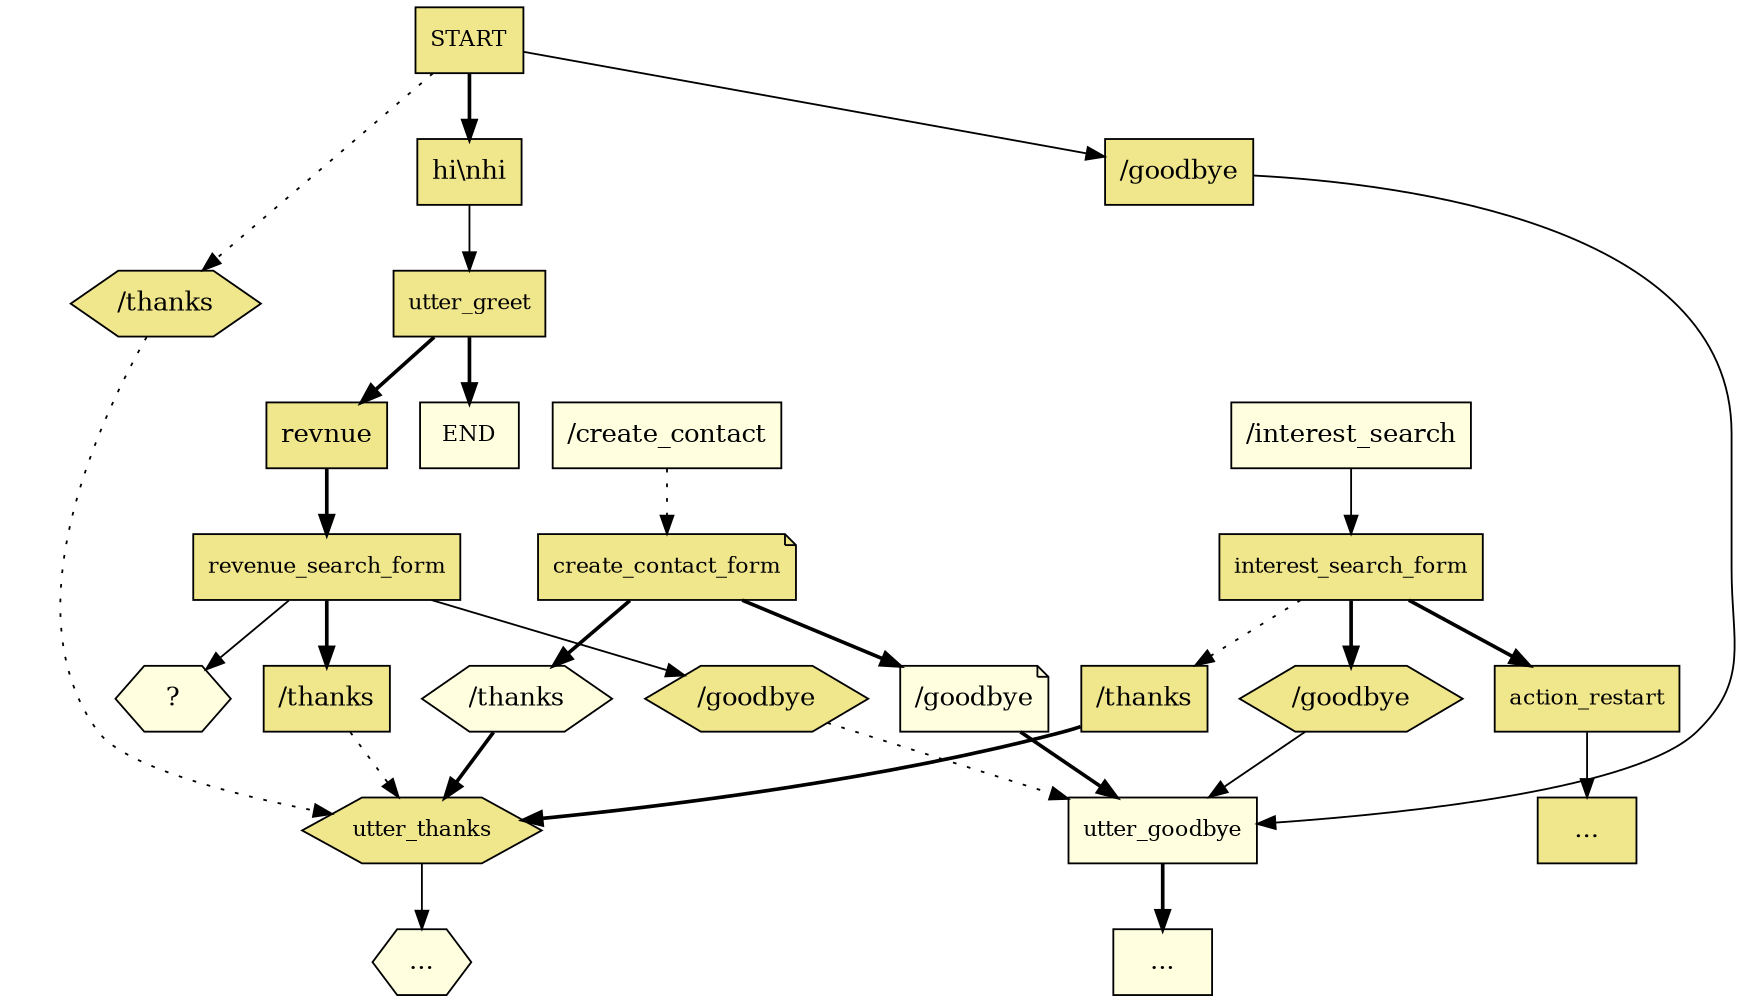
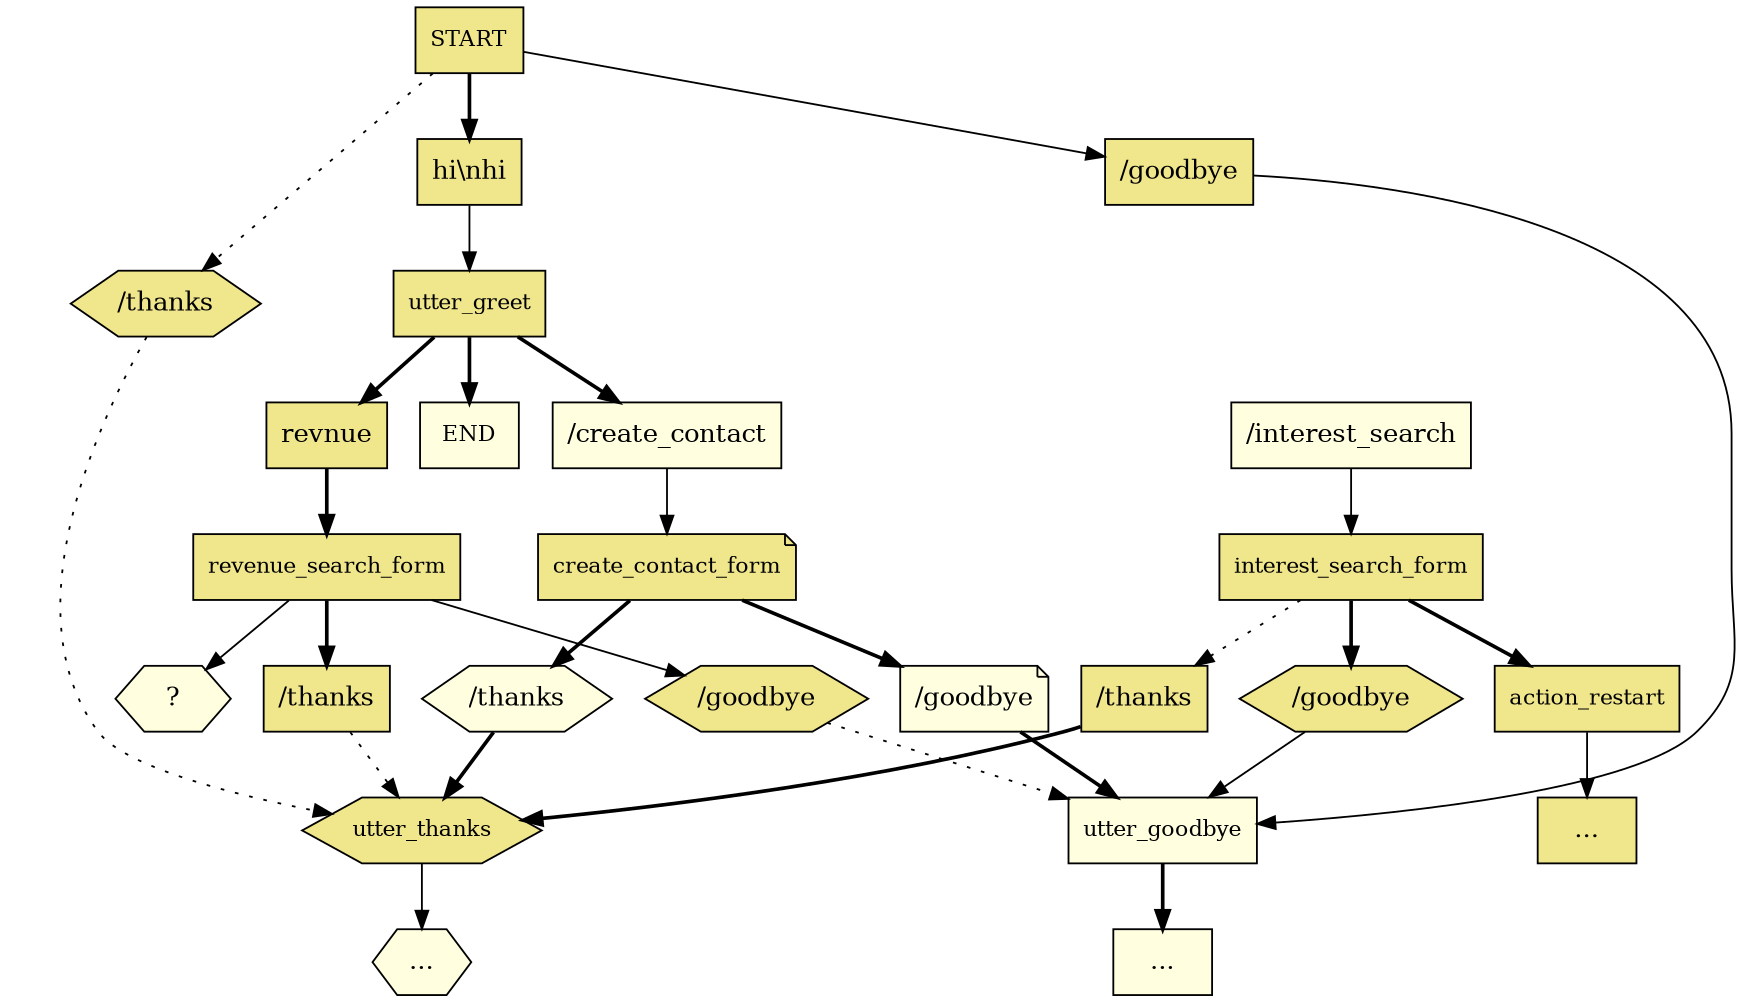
  digraph {
    node [fillcolor=khaki shape=box style=filled]
    edge [style=bold]
    n1 [fontsize=12 label=START]
    n2 [label="hi\\nhi"]
    n3 [label="\/thanks" shape=hexagon]
    n4 [label="\/goodbye"]
    n5 [fontsize=12 label=utter_greet]
    n6 [fontsize=12 label=utter_thanks shape=hexagon]
    n7 [fillcolor=lightyellow fontsize=12 label=utter_goodbye]
    n8 [fillcolor=lightyellow fontsize=12 label=END]
    n9 [label=revnue]
    n10 [fillcolor=lightyellow label="\/create_contact"]
    n11 [fontsize=12 label=revenue_search_form]
    n12 [fillcolor=lightyellow label="\/interest_search"]
    n13 [fontsize=12 label=interest_search_form]
    n14 [fontsize=12 label=create_contact_form shape=note]
    n15 [fillcolor=lightyellow label="  ?  " shape=hexagon]
    n16 [label="\/thanks"]
    n17 [label="\/goodbye" shape=hexagon]
    n18 [fontsize=12 label=action_restart]
    n19 [label="..."]
    n20 [fillcolor=lightyellow label="..." shape=hexagon]
    n21 [fillcolor=lightyellow label="..."]
    n22 [label="\/thanks"]
    n23 [label="\/goodbye" shape=hexagon]
    n24 [fillcolor=lightyellow label="\/thanks" shape=hexagon]
    n25 [fillcolor=lightyellow label="\/goodbye" shape=note]
    n1 -> n2
    n1 -> n3 [style=dotted]
    n1 -> n4 [style=solid]
    n2 -> n5 [style=solid]
    n3 -> n6 [style=dotted]
    n4 -> n7 [style=solid]
    n5 -> n8
    n5 -> n9
+   n5 -> n10
    n6 -> n20 [style=solid]
    n7 -> n21
    n9 -> n11
-   n10 -> n14 [style=dotted]
+   n10 -> n14 [style=solid]
    n11 -> n15 [style=solid]
    n11 -> n16
    n11 -> n17 [style=solid]
    n12 -> n13 [style=solid]
    n13 -> n18
    n13 -> n22 [style=dotted]
    n13 -> n23
    n14 -> n24
    n14 -> n25
    n16 -> n6 [style=dotted]
    n17 -> n7 [style=dotted]
    n18 -> n19 [style=solid]
    n22 -> n6
    n23 -> n7 [style=solid]
    n24 -> n6
    n25 -> n7
  }
